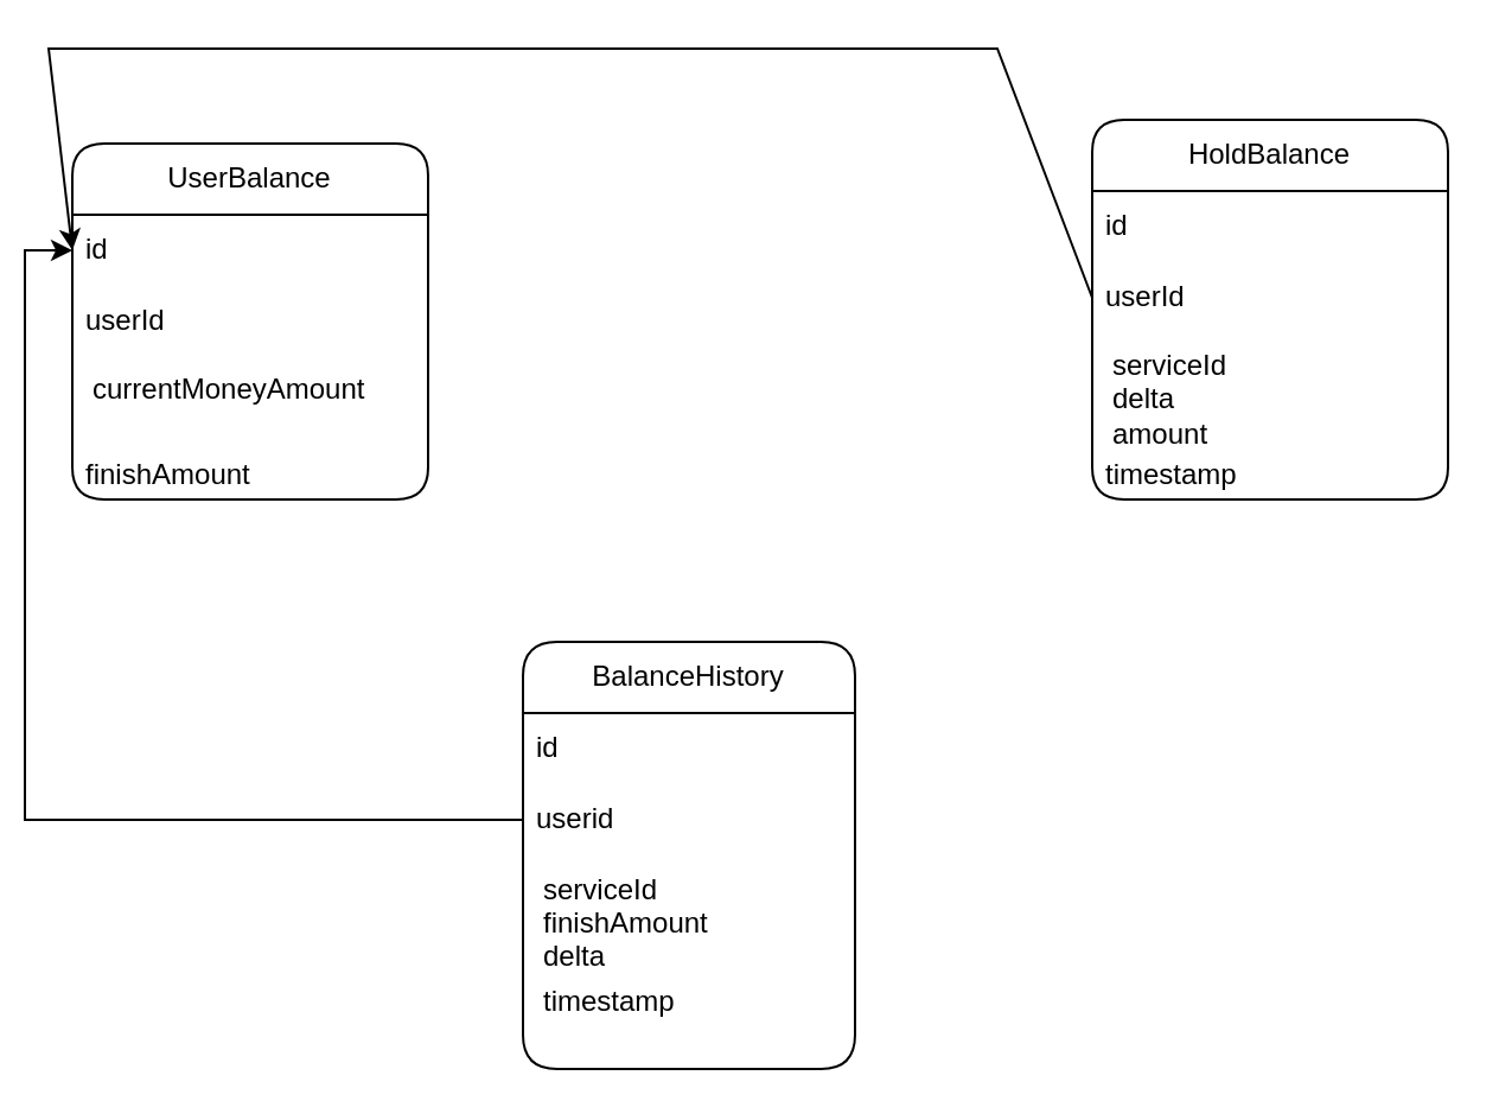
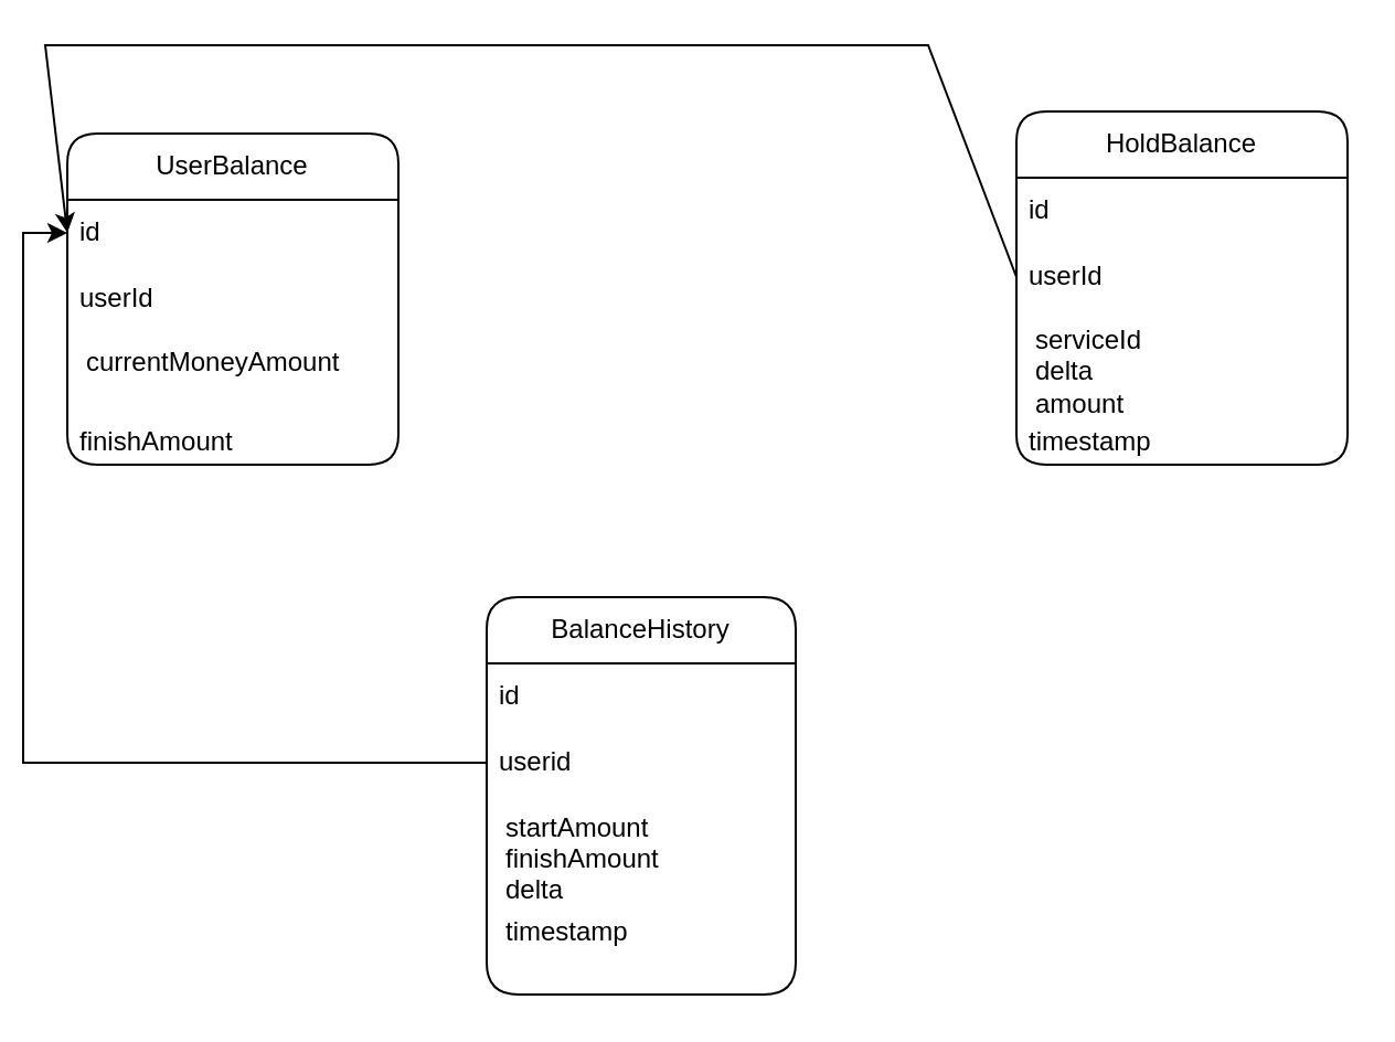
  <mxCell id="0" />
  <mxCell id="1" parent="0" />
  <mxCell id="2" value="UserBalance" style="swimlane;fontStyle=0;childLayout=stackLayout;horizontal=1;startSize=30;horizontalStack=0;resizeParent=1;resizeParentMax=0;resizeLast=0;collapsible=1;marginBottom=0;whiteSpace=wrap;html=1;rounded=1;" vertex="1" parent="1"><mxGeometry x="30" y="60" width="150" height="150" as="geometry"><mxRectangle x="80" y="150" width="70" height="30" as="alternateBounds" /></mxGeometry></mxCell>
  <mxCell id="3" value="id" style="text;strokeColor=none;fillColor=none;align=left;verticalAlign=middle;spacingLeft=4;spacingRight=4;overflow=hidden;points=[[0,0.5],[1,0.5]];portConstraint=eastwest;rotatable=0;whiteSpace=wrap;html=1;" vertex="1" parent="2"><mxGeometry y="30" width="150" height="30" as="geometry" /></mxCell>
  <mxCell id="4" value="userId" style="text;strokeColor=none;fillColor=none;align=left;verticalAlign=middle;spacingLeft=4;spacingRight=4;overflow=hidden;points=[[0,0.5],[1,0.5]];portConstraint=eastwest;rotatable=0;whiteSpace=wrap;html=1;" vertex="1" parent="2"><mxGeometry y="60" width="150" height="30" as="geometry" /></mxCell>
  <mxCell id="5" value="&lt;table&gt;&lt;tbody&gt;&lt;tr&gt;&lt;td&gt;currentMoneyAmount&lt;/td&gt;&lt;/tr&gt;&lt;tr&gt;&lt;td&gt;&lt;br&gt;&lt;/td&gt;&lt;/tr&gt;&lt;/tbody&gt;&lt;/table&gt;finishAmount" style="text;strokeColor=none;fillColor=none;align=left;verticalAlign=middle;spacingLeft=4;spacingRight=4;overflow=hidden;points=[[0,0.5],[1,0.5]];portConstraint=eastwest;rotatable=0;whiteSpace=wrap;html=1;" vertex="1" parent="2"><mxGeometry y="90" width="150" height="60" as="geometry" /></mxCell>
  <mxCell id="6" value="BalanceHistory" style="swimlane;fontStyle=0;childLayout=stackLayout;horizontal=1;startSize=30;horizontalStack=0;resizeParent=1;resizeParentMax=0;resizeLast=0;collapsible=1;marginBottom=0;whiteSpace=wrap;html=1;rounded=1;arcSize=16;" vertex="1" parent="1"><mxGeometry x="220" y="270" width="140" height="180" as="geometry" /></mxCell>
  <mxCell id="7" value="id" style="text;strokeColor=none;fillColor=none;align=left;verticalAlign=middle;spacingLeft=4;spacingRight=4;overflow=hidden;points=[[0,0.5],[1,0.5]];portConstraint=eastwest;rotatable=0;whiteSpace=wrap;html=1;" vertex="1" parent="6"><mxGeometry y="30" width="140" height="30" as="geometry" /></mxCell>
  <mxCell id="8" value="userid" style="text;strokeColor=none;fillColor=none;align=left;verticalAlign=middle;spacingLeft=4;spacingRight=4;overflow=hidden;points=[[0,0.5],[1,0.5]];portConstraint=eastwest;rotatable=0;whiteSpace=wrap;html=1;" vertex="1" parent="6"><mxGeometry y="60" width="140" height="30" as="geometry" /></mxCell>
- <mxCell id="9" value="&lt;table&gt;&lt;tbody&gt;&lt;tr&gt;&lt;td&gt;serviceId&lt;br&gt;finishAmount&lt;br&gt;delta&lt;/td&gt;&lt;/tr&gt;&lt;tr&gt;&lt;td&gt;timestamp&lt;br&gt;&lt;br&gt;&lt;/td&gt;&lt;/tr&gt;&lt;/tbody&gt;&lt;/table&gt;" style="text;strokeColor=none;fillColor=none;align=left;verticalAlign=middle;spacingLeft=4;spacingRight=4;overflow=hidden;points=[[0,0.5],[1,0.5]];portConstraint=eastwest;rotatable=0;whiteSpace=wrap;html=1;" vertex="1" parent="6"><mxGeometry y="90" width="140" height="90" as="geometry" /></mxCell>
+ <mxCell id="9" value="&lt;table&gt;&lt;tbody&gt;&lt;tr&gt;&lt;td&gt;startAmount&lt;br&gt;finishAmount&lt;br&gt;delta&lt;/td&gt;&lt;/tr&gt;&lt;tr&gt;&lt;td&gt;timestamp&lt;br&gt;&lt;br&gt;&lt;/td&gt;&lt;/tr&gt;&lt;/tbody&gt;&lt;/table&gt;" style="text;strokeColor=none;fillColor=none;align=left;verticalAlign=middle;spacingLeft=4;spacingRight=4;overflow=hidden;points=[[0,0.5],[1,0.5]];portConstraint=eastwest;rotatable=0;whiteSpace=wrap;html=1;" vertex="1" parent="6"><mxGeometry y="90" width="140" height="90" as="geometry" /></mxCell>
  <mxCell id="10" style="edgeStyle=orthogonalEdgeStyle;rounded=0;orthogonalLoop=1;jettySize=auto;html=1;entryX=0;entryY=0.5;entryDx=0;entryDy=0;" edge="1" parent="1" source="8" target="3"><mxGeometry relative="1" as="geometry" /></mxCell>
  <mxCell id="11" value="HoldBalance" style="swimlane;fontStyle=0;childLayout=stackLayout;horizontal=1;startSize=30;horizontalStack=0;resizeParent=1;resizeParentMax=0;resizeLast=0;collapsible=1;marginBottom=0;whiteSpace=wrap;html=1;rounded=1;" vertex="1" parent="1"><mxGeometry x="460" y="50" width="150" height="160" as="geometry"><mxRectangle x="80" y="150" width="70" height="30" as="alternateBounds" /></mxGeometry></mxCell>
  <mxCell id="12" value="id" style="text;strokeColor=none;fillColor=none;align=left;verticalAlign=middle;spacingLeft=4;spacingRight=4;overflow=hidden;points=[[0,0.5],[1,0.5]];portConstraint=eastwest;rotatable=0;whiteSpace=wrap;html=1;" vertex="1" parent="11"><mxGeometry y="30" width="150" height="30" as="geometry" /></mxCell>
  <mxCell id="13" value="userId" style="text;strokeColor=none;fillColor=none;align=left;verticalAlign=middle;spacingLeft=4;spacingRight=4;overflow=hidden;points=[[0,0.5],[1,0.5]];portConstraint=eastwest;rotatable=0;whiteSpace=wrap;html=1;" vertex="1" parent="11"><mxGeometry y="60" width="150" height="30" as="geometry" /></mxCell>
  <mxCell id="14" value="&lt;table&gt;&lt;tbody&gt;&lt;tr&gt;&lt;td&gt;serviceId&lt;br&gt;delta&lt;br&gt;amount&lt;/td&gt;&lt;/tr&gt;&lt;/tbody&gt;&lt;/table&gt;timestamp" style="text;strokeColor=none;fillColor=none;align=left;verticalAlign=middle;spacingLeft=4;spacingRight=4;overflow=hidden;points=[[0,0.5],[1,0.5]];portConstraint=eastwest;rotatable=0;whiteSpace=wrap;html=1;" vertex="1" parent="11"><mxGeometry y="90" width="150" height="70" as="geometry" /></mxCell>
  <mxCell id="15" value="" style="endArrow=classic;html=1;rounded=0;exitX=0;exitY=0.5;exitDx=0;exitDy=0;entryX=0;entryY=0.5;entryDx=0;entryDy=0;" edge="1" parent="1" source="13" target="3"><mxGeometry width="50" height="50" relative="1" as="geometry"><mxPoint x="410" y="130" as="sourcePoint" /><mxPoint x="20" y="20" as="targetPoint" /><Array as="points"><mxPoint x="420" y="20" /><mxPoint x="20" y="20" /></Array></mxGeometry></mxCell>
